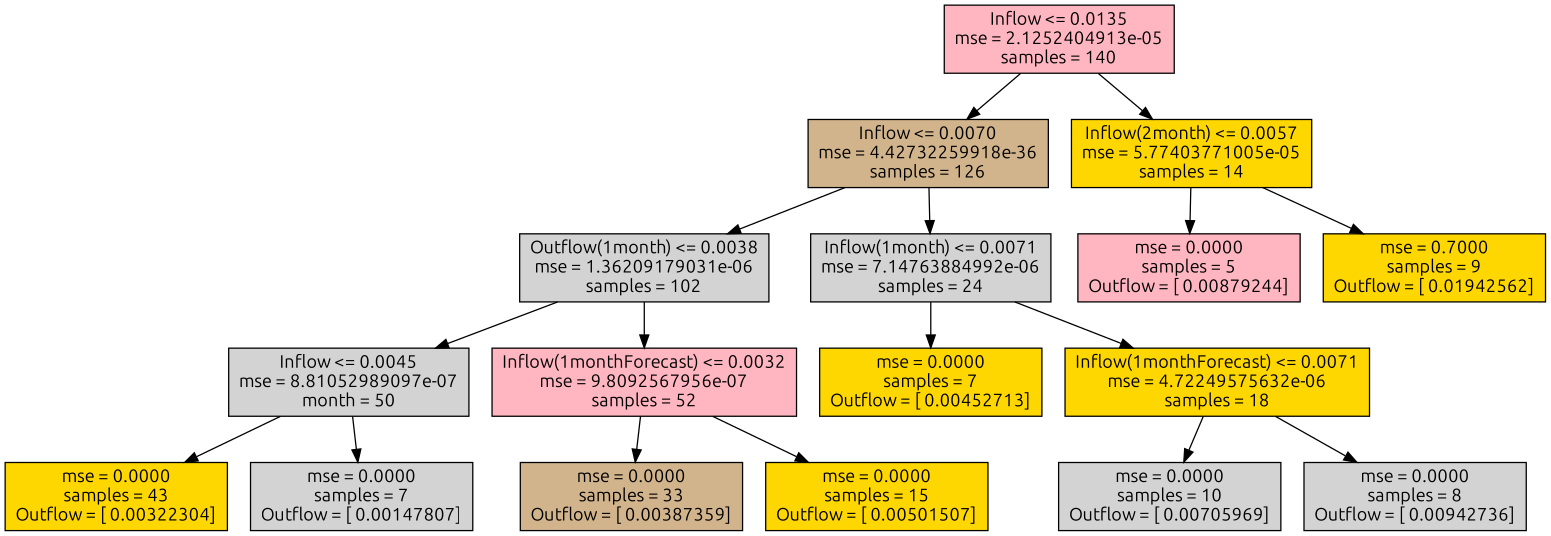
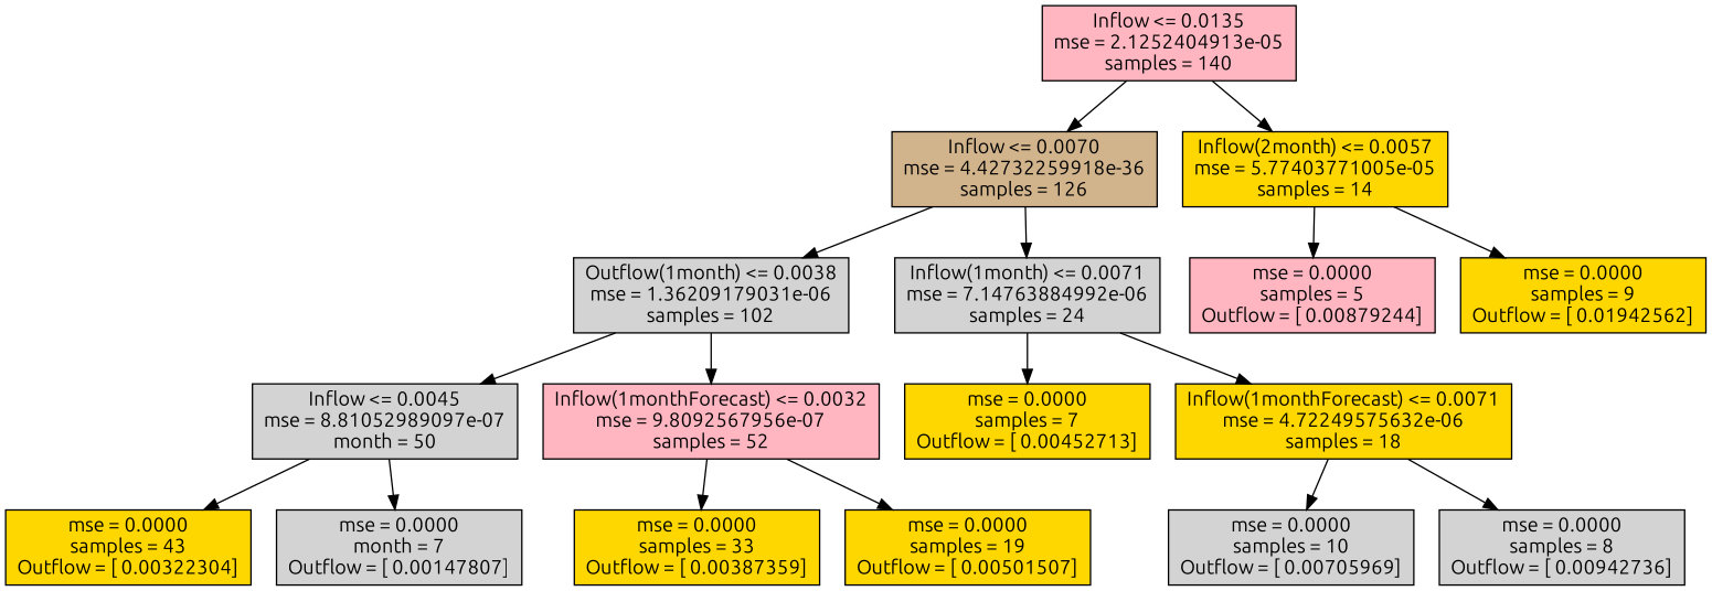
  digraph {
    fontname=Ubuntu
    node [fillcolor=gold fontname=Ubuntu shape=box style=filled]
    edge [fontname=Ubuntu]
    n1 [fillcolor=lightpink label="Inflow <= 0.0135\nmse = 2.1252404913e-05\nsamples = 140"]
    n2 [fillcolor=tan label="Inflow <= 0.0070\nmse = 4.42732259918e-36\nsamples = 126"]
    n3 [label="Inflow(2month) <= 0.0057\nmse = 5.77403771005e-05\nsamples = 14"]
    n4 [fillcolor=lightgrey label="Outflow(1month) <= 0.0038\nmse = 1.36209179031e-06\nsamples = 102"]
    n5 [fillcolor=lightgrey label="Inflow(1month) <= 0.0071\nmse = 7.14763884992e-06\nsamples = 24"]
    n6 [fillcolor=lightpink label="mse = 0.0000\nsamples = 5\nOutflow = [ 0.00879244]"]
-   n7 [label="mse = 0.7000\nsamples = 9\nOutflow = [ 0.01942562]"]
+   n7 [label="mse = 0.0000\nsamples = 9\nOutflow = [ 0.01942562]"]
    n8 [fillcolor=lightgrey label="Inflow <= 0.0045\nmse = 8.81052989097e-07\nmonth = 50"]
    n9 [fillcolor=lightpink label="Inflow(1monthForecast) <= 0.0032\nmse = 9.8092567956e-07\nsamples = 52"]
    n10 [label="mse = 0.0000\nsamples = 7\nOutflow = [ 0.00452713]"]
    n11 [label="Inflow(1monthForecast) <= 0.0071\nmse = 4.72249575632e-06\nsamples = 18"]
    n12 [label="mse = 0.0000\nsamples = 43\nOutflow = [ 0.00322304]"]
-   n13 [fillcolor=lightgrey label="mse = 0.0000\nsamples = 7\nOutflow = [ 0.00147807]"]
-   n14 [fillcolor=tan label="mse = 0.0000\nsamples = 33\nOutflow = [ 0.00387359]"]
-   n15 [label="mse = 0.0000\nsamples = 15\nOutflow = [ 0.00501507]"]
+   n13 [fillcolor=lightgrey label="mse = 0.0000\nmonth = 7\nOutflow = [ 0.00147807]"]
+   n14 [label="mse = 0.0000\nsamples = 33\nOutflow = [ 0.00387359]"]
+   n15 [label="mse = 0.0000\nsamples = 19\nOutflow = [ 0.00501507]"]
    n16 [fillcolor=lightgrey label="mse = 0.0000\nsamples = 10\nOutflow = [ 0.00705969]"]
    n17 [fillcolor=lightgrey label="mse = 0.0000\nsamples = 8\nOutflow = [ 0.00942736]"]
    n1 -> n2
    n1 -> n3
    n2 -> n4
    n2 -> n5
    n3 -> n6
    n3 -> n7
    n4 -> n8
    n4 -> n9
    n5 -> n10
    n5 -> n11
    n8 -> n12
    n8 -> n13
    n9 -> n14
    n9 -> n15
    n11 -> n16
    n11 -> n17
  }
